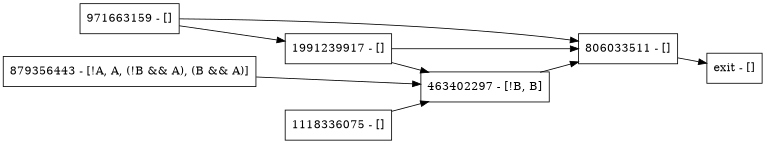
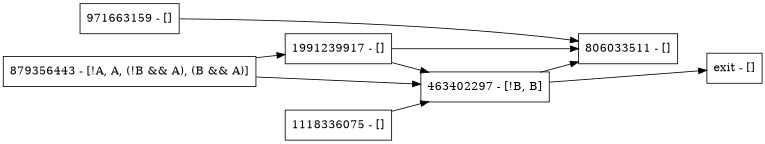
  digraph {
    rankdir=LR
    node [shape=record]
    n1 [label="463402297 - [!B, B]"]
    n2 [label="806033511 - []"]
    n3 [label="971663159 - []"]
    n4 [label="exit - []"]
    n5 [label="879356443 - [!A, A, (!B && A), (B && A)]"]
    n6 [label="1991239917 - []"]
    n7 [label="1118336075 - []"]
    n1 -> n2
-   n2 -> n4
+   n1 -> n4
    n3 -> n2
    n5 -> n1
-   n3 -> n6
+   n5 -> n6
    n6 -> n1
    n6 -> n2
    n7 -> n1
  }
